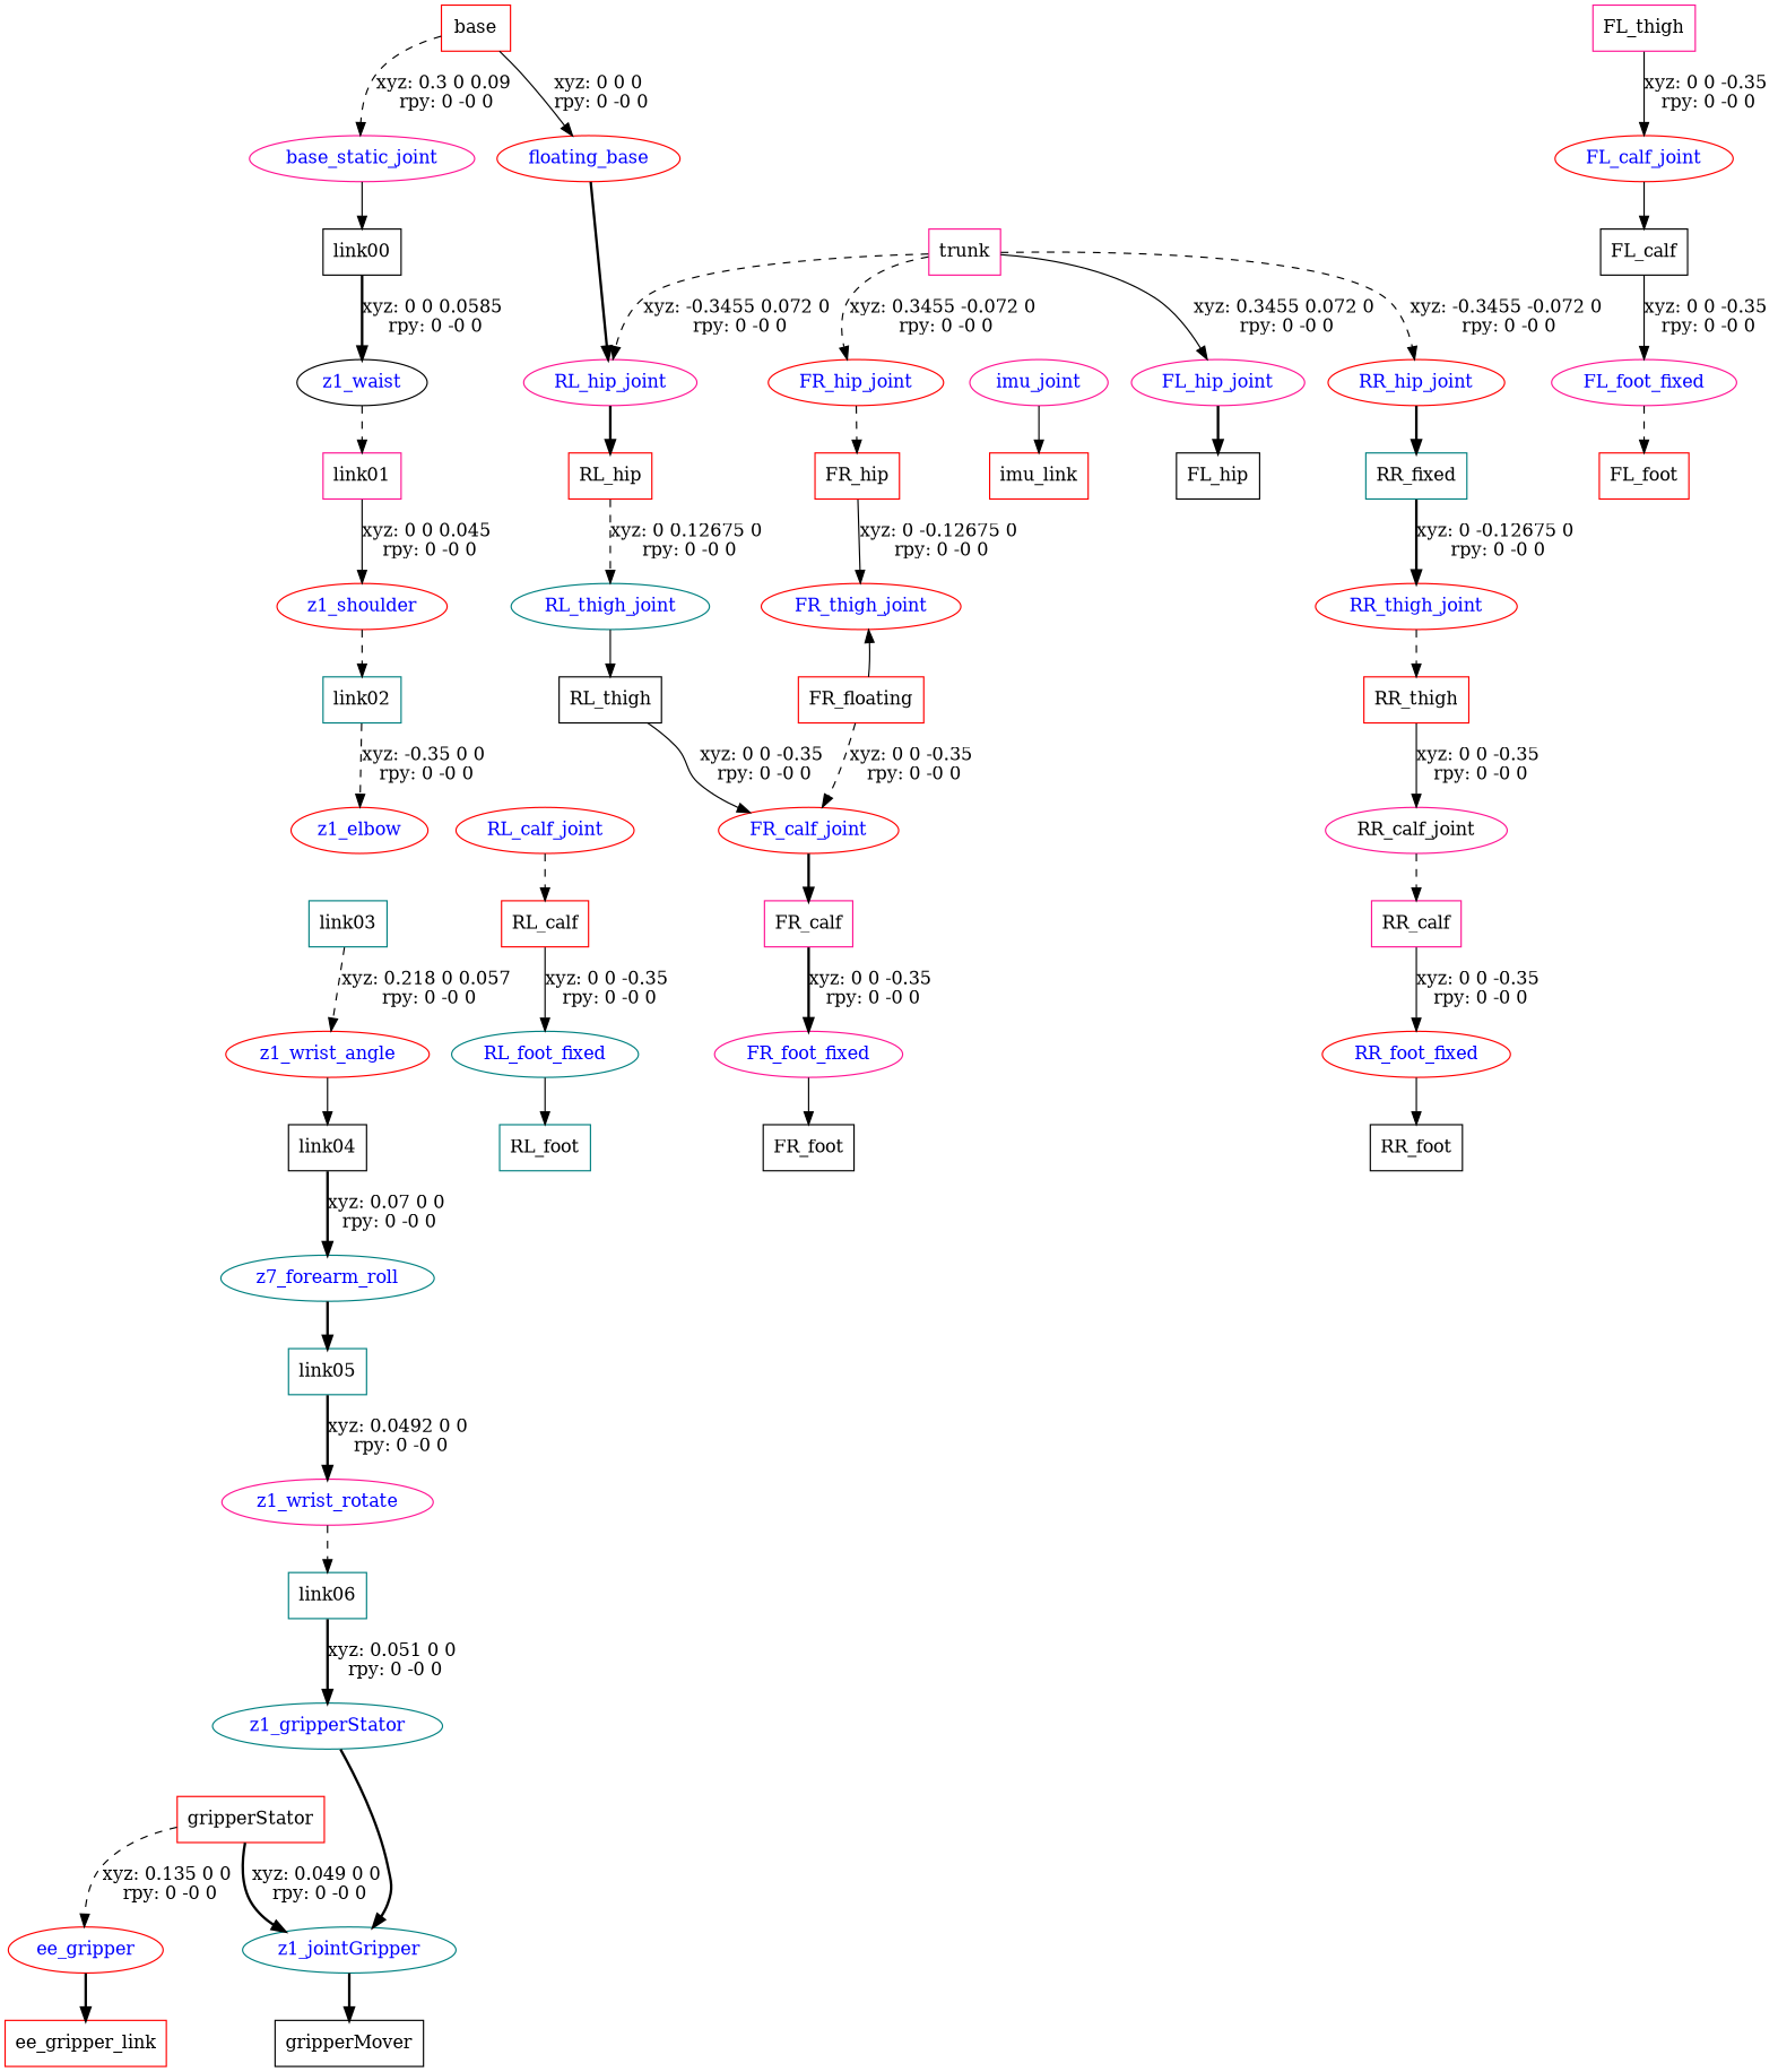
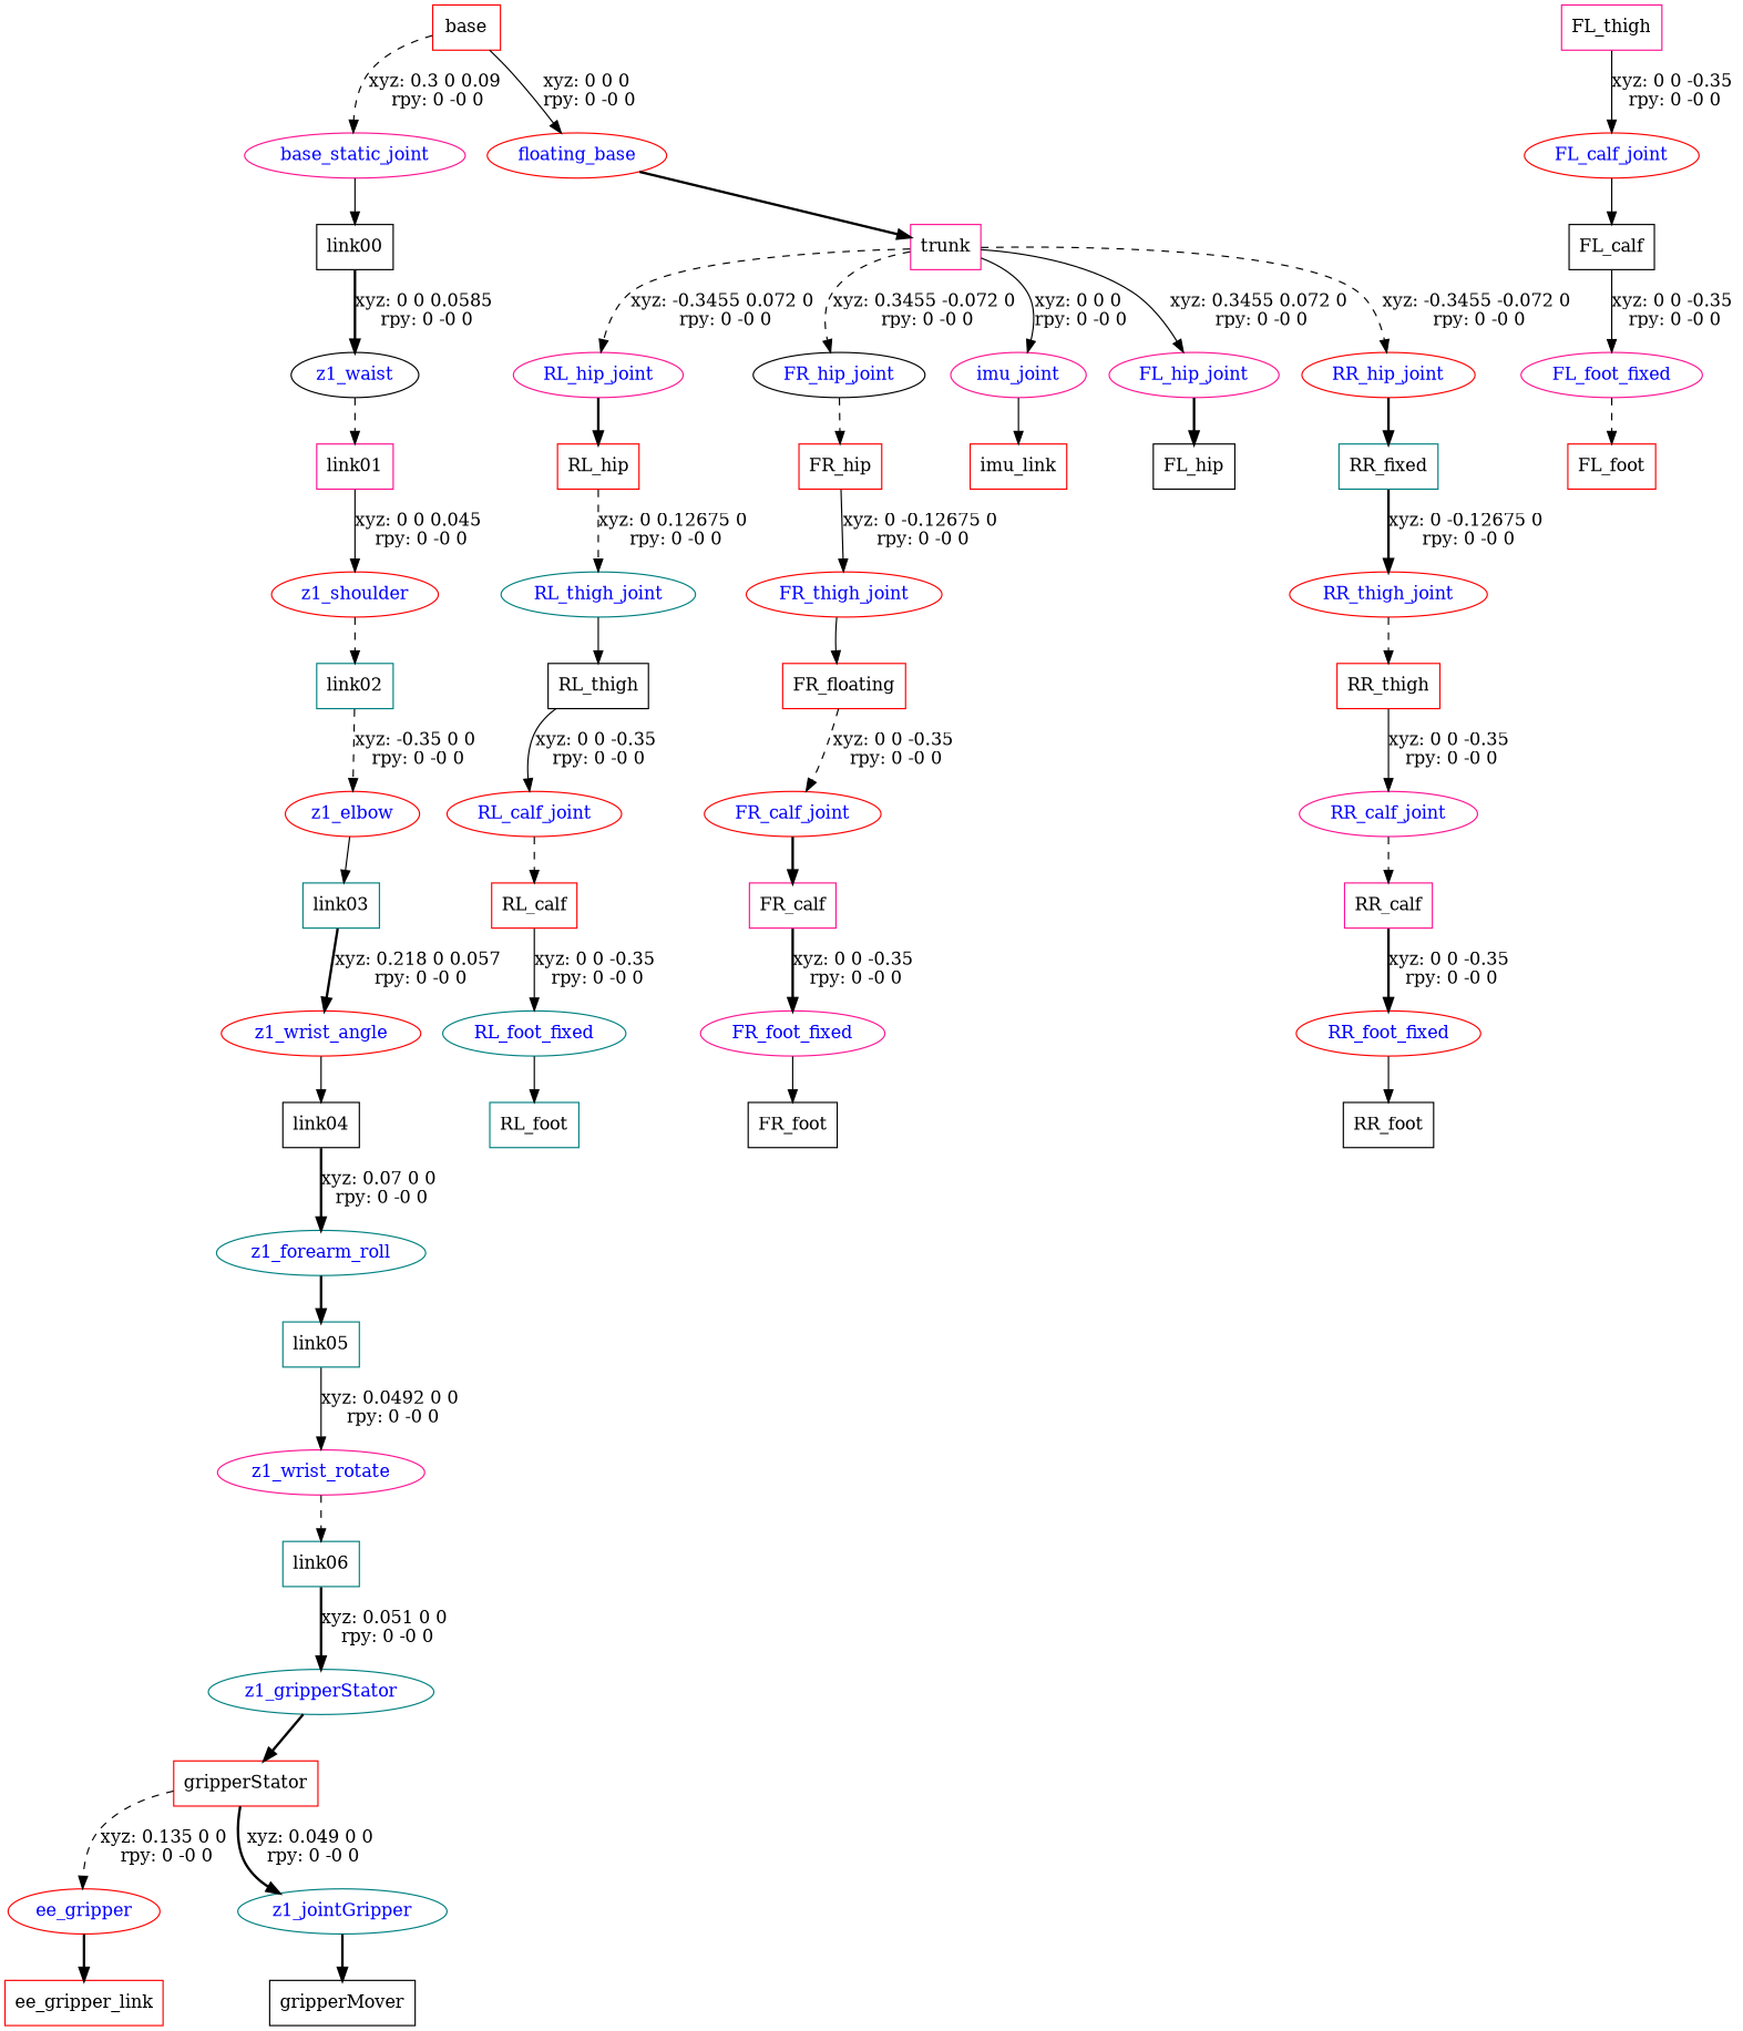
  digraph {
    node [color=red shape=box]
    edge [style=solid]
    n1 [label=base]
    base_static_joint [color=deeppink fontcolor=blue shape=ellipse]
    floating_base [fontcolor=blue shape=ellipse]
    n4 [color=black label=link00]
    n5 [color=deeppink label=trunk]
    z1_waist [color=black fontcolor=blue shape=ellipse]
    n7 [color=deeppink label=link01]
    z1_shoulder [fontcolor=blue shape=ellipse]
    n9 [color=teal label=link02]
    z1_elbow [fontcolor=blue shape=ellipse]
    n11 [color=teal label=link03]
    z1_wrist_angle [fontcolor=blue shape=ellipse]
    n13 [color=black label=link04]
-   z1_forearm_roll [color=teal fontcolor=blue shape=ellipse label=z7_forearm_roll]
+   z1_forearm_roll [color=teal fontcolor=blue shape=ellipse]
    n15 [color=teal label=link05]
    z1_wrist_rotate [color=deeppink fontcolor=blue shape=ellipse]
    n17 [color=teal label=link06]
    z1_gripperStator [color=teal fontcolor=blue shape=ellipse]
    n19 [label=gripperStator]
    ee_gripper [fontcolor=blue shape=ellipse]
    z1_jointGripper [color=teal fontcolor=blue shape=ellipse]
    n22 [label=ee_gripper_link]
    n23 [color=black label=gripperMover]
    FL_hip_joint [color=deeppink fontcolor=blue shape=ellipse]
-   FR_hip_joint [fontcolor=blue shape=ellipse]
+   FR_hip_joint [color=black fontcolor=blue shape=ellipse]
    RL_hip_joint [color=deeppink fontcolor=blue shape=ellipse]
    RR_hip_joint [fontcolor=blue shape=ellipse]
    imu_joint [color=deeppink fontcolor=blue shape=ellipse]
    n29 [color=black label=FL_hip]
    n30 [label=FR_hip]
    n31 [label=RL_hip]
    n32 [color=teal label=RR_fixed]
    n33 [label=imu_link]
    n34 [color=deeppink label=FL_thigh]
    FL_calf_joint [fontcolor=blue shape=ellipse]
    n36 [color=black label=FL_calf]
    FL_foot_fixed [color=deeppink fontcolor=blue shape=ellipse]
    n38 [label=FL_foot]
    FR_thigh_joint [fontcolor=blue shape=ellipse]
    n40 [label=FR_floating]
    FR_calf_joint [fontcolor=blue shape=ellipse]
    n42 [color=deeppink label=FR_calf]
    FR_foot_fixed [color=deeppink fontcolor=blue shape=ellipse]
    n44 [color=black label=FR_foot]
    RL_thigh_joint [color=teal fontcolor=blue shape=ellipse]
    n46 [color=black label=RL_thigh]
    RL_calf_joint [fontcolor=blue shape=ellipse]
    n48 [label=RL_calf]
    RL_foot_fixed [color=teal fontcolor=blue shape=ellipse]
    n50 [color=teal label=RL_foot]
    RR_thigh_joint [fontcolor=blue shape=ellipse]
    n52 [label=RR_thigh]
-   RR_calf_joint [color=deeppink fontcolor=black shape=ellipse]
+   RR_calf_joint [color=deeppink fontcolor=blue shape=ellipse]
    n54 [color=deeppink label=RR_calf]
    RR_foot_fixed [fontcolor=blue shape=ellipse]
    n56 [color=black label=RR_foot]
    n1 -> base_static_joint [label="xyz: 0.3 0 0.09 \nrpy: 0 -0 0" style=dashed]
    n1 -> floating_base [label="xyz: 0 0 0 \nrpy: 0 -0 0"]
    base_static_joint -> n4
-   floating_base -> RL_hip_joint [style=bold]
+   floating_base -> n5 [style=bold]
    n4 -> z1_waist [label="xyz: 0 0 0.0585 \nrpy: 0 -0 0" style=bold]
    n5 -> FL_hip_joint [label="xyz: 0.3455 0.072 0 \nrpy: 0 -0 0"]
    n5 -> FR_hip_joint [label="xyz: 0.3455 -0.072 0 \nrpy: 0 -0 0" style=dashed]
    n5 -> RL_hip_joint [label="xyz: -0.3455 0.072 0 \nrpy: 0 -0 0" style=dashed]
    n5 -> RR_hip_joint [label="xyz: -0.3455 -0.072 0 \nrpy: 0 -0 0" style=dashed]
+   n5 -> imu_joint [label="xyz: 0 0 0 \nrpy: 0 -0 0"]
    z1_waist -> n7 [style=dashed]
    n7 -> z1_shoulder [label="xyz: 0 0 0.045 \nrpy: 0 -0 0"]
    z1_shoulder -> n9 [style=dashed]
    n9 -> z1_elbow [label="xyz: -0.35 0 0 \nrpy: 0 -0 0" style=dashed]
-   n11 -> z1_wrist_angle [label="xyz: 0.218 0 0.057 \nrpy: 0 -0 0" style=dashed]
+   z1_elbow -> n11
+   n11 -> z1_wrist_angle [label="xyz: 0.218 0 0.057 \nrpy: 0 -0 0" style=bold]
    z1_wrist_angle -> n13
    n13 -> z1_forearm_roll [label="xyz: 0.07 0 0 \nrpy: 0 -0 0" style=bold]
    z1_forearm_roll -> n15 [style=bold]
-   n15 -> z1_wrist_rotate [label="xyz: 0.0492 0 0 \nrpy: 0 -0 0" style=bold]
+   n15 -> z1_wrist_rotate [label="xyz: 0.0492 0 0 \nrpy: 0 -0 0"]
    z1_wrist_rotate -> n17 [style=dashed]
    n17 -> z1_gripperStator [label="xyz: 0.051 0 0 \nrpy: 0 -0 0" style=bold]
-   z1_gripperStator -> z1_jointGripper [style=bold]
+   z1_gripperStator -> n19 [style=bold]
    n19 -> ee_gripper [label="xyz: 0.135 0 0 \nrpy: 0 -0 0" style=dashed]
    n19 -> z1_jointGripper [label="xyz: 0.049 0 0 \nrpy: 0 -0 0" style=bold]
    ee_gripper -> n22 [style=bold]
    z1_jointGripper -> n23 [style=bold]
    FL_hip_joint -> n29 [style=bold]
    FR_hip_joint -> n30 [style=dashed]
    RL_hip_joint -> n31 [style=bold]
    RR_hip_joint -> n32 [style=bold]
    imu_joint -> n33
    n30 -> FR_thigh_joint [label="xyz: 0 -0.12675 0 \nrpy: 0 -0 0"]
    n31 -> RL_thigh_joint [label="xyz: 0 0.12675 0 \nrpy: 0 -0 0" style=dashed]
    n32 -> RR_thigh_joint [label="xyz: 0 -0.12675 0 \nrpy: 0 -0 0" style=bold]
    n34 -> FL_calf_joint [label="xyz: 0 0 -0.35 \nrpy: 0 -0 0"]
    FL_calf_joint -> n36
    n36 -> FL_foot_fixed [label="xyz: 0 0 -0.35 \nrpy: 0 -0 0"]
    FL_foot_fixed -> n38 [style=dashed]
-   n40 -> FR_thigh_joint
+   FR_thigh_joint -> n40
    n40 -> FR_calf_joint [label="xyz: 0 0 -0.35 \nrpy: 0 -0 0" style=dashed]
    FR_calf_joint -> n42 [style=bold]
    n42 -> FR_foot_fixed [label="xyz: 0 0 -0.35 \nrpy: 0 -0 0" style=bold]
    FR_foot_fixed -> n44
    RL_thigh_joint -> n46
-   n46 -> FR_calf_joint [label="xyz: 0 0 -0.35 \nrpy: 0 -0 0"]
+   n46 -> RL_calf_joint [label="xyz: 0 0 -0.35 \nrpy: 0 -0 0"]
    RL_calf_joint -> n48 [style=dashed]
    n48 -> RL_foot_fixed [label="xyz: 0 0 -0.35 \nrpy: 0 -0 0"]
    RL_foot_fixed -> n50
    RR_thigh_joint -> n52 [style=dashed]
    n52 -> RR_calf_joint [label="xyz: 0 0 -0.35 \nrpy: 0 -0 0"]
    RR_calf_joint -> n54 [style=dashed]
-   n54 -> RR_foot_fixed [label="xyz: 0 0 -0.35 \nrpy: 0 -0 0"]
+   n54 -> RR_foot_fixed [label="xyz: 0 0 -0.35 \nrpy: 0 -0 0" style=bold]
    RR_foot_fixed -> n56
  }
